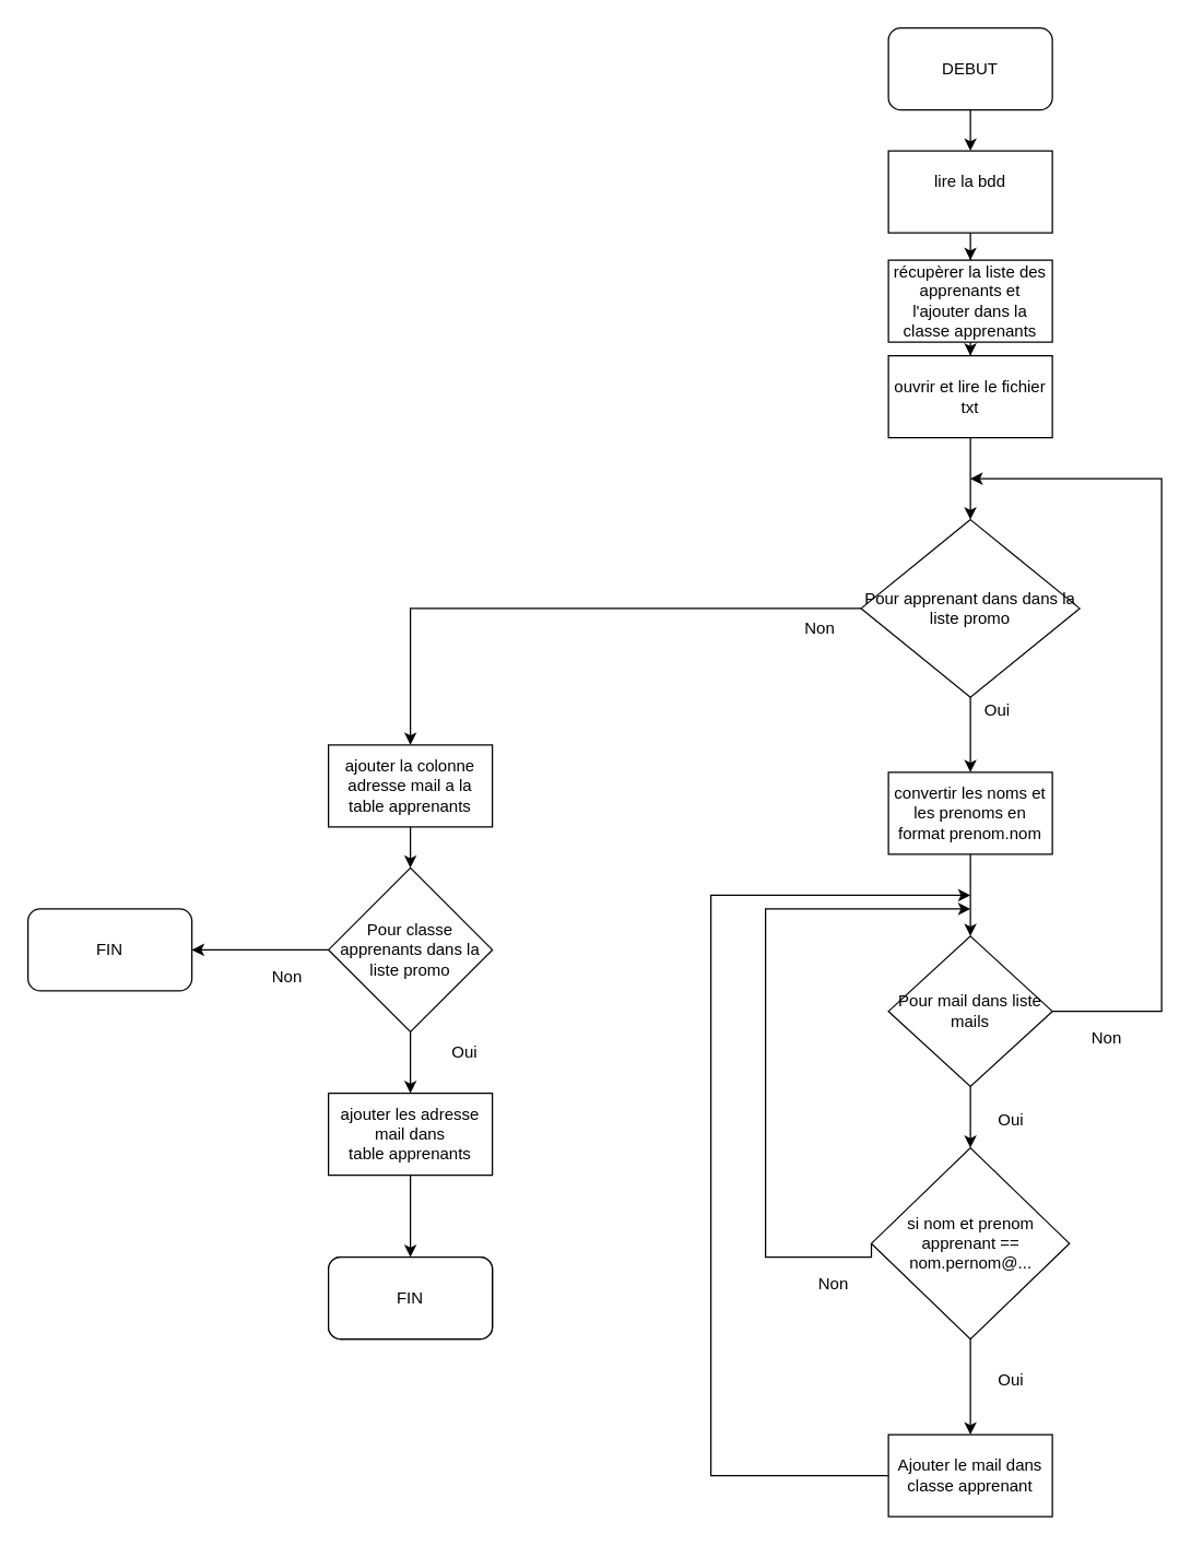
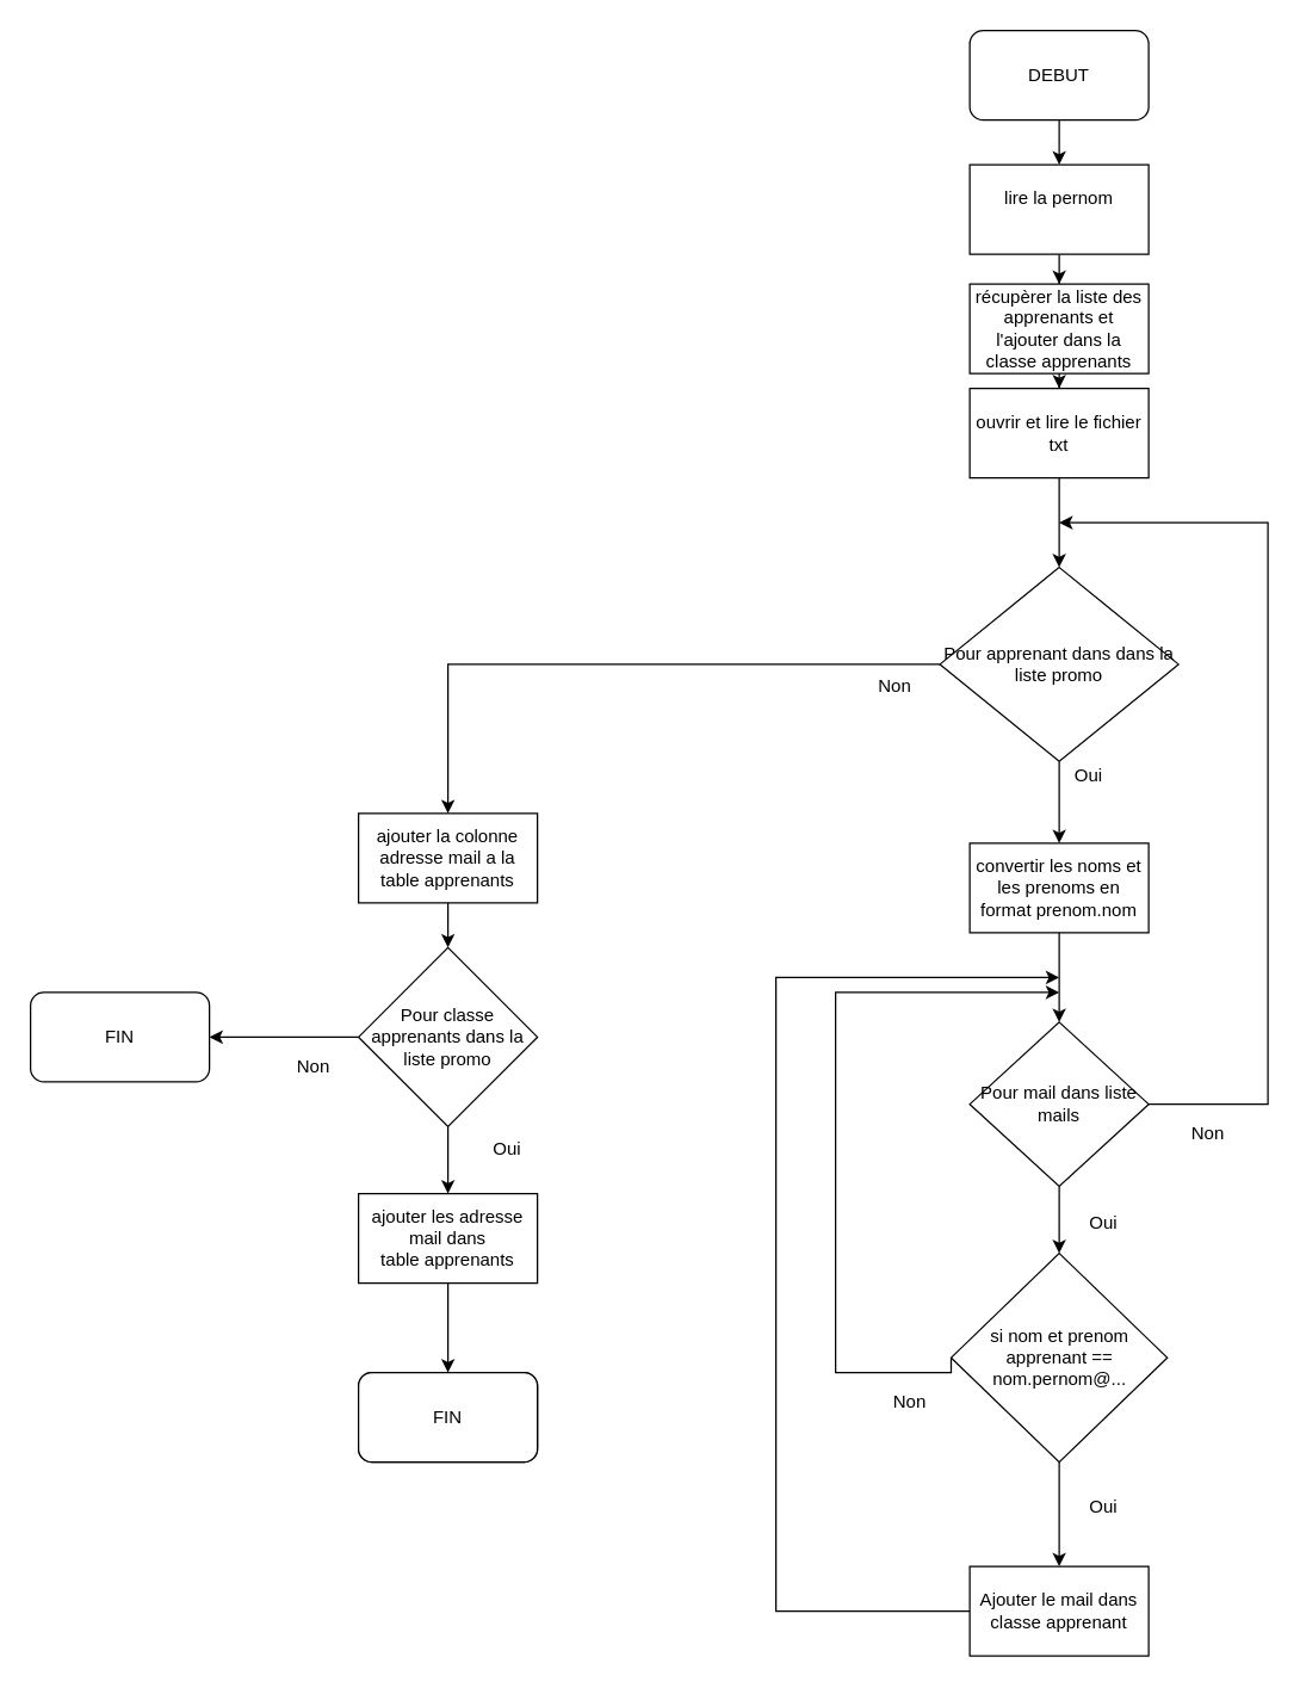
  <mxCell id="0" />
  <mxCell id="1" parent="0" />
  <mxCell id="2" style="edgeStyle=orthogonalEdgeStyle;rounded=0;orthogonalLoop=1;jettySize=auto;html=1;entryX=0.5;entryY=0;entryDx=0;entryDy=0;" parent="1" source="3" target="5" edge="1"><mxGeometry relative="1" as="geometry" /></mxCell>
  <mxCell id="3" value="DEBUT" style="rounded=1;whiteSpace=wrap;html=1;" parent="1" vertex="1"><mxGeometry x="650" y="20" width="120" height="60" as="geometry" /></mxCell>
  <mxCell id="4" style="edgeStyle=orthogonalEdgeStyle;rounded=0;orthogonalLoop=1;jettySize=auto;html=1;entryX=0.5;entryY=0;entryDx=0;entryDy=0;" parent="1" source="5" target="7" edge="1"><mxGeometry relative="1" as="geometry" /></mxCell>
- <mxCell id="5" value="&lt;div&gt;lire la bdd&lt;/div&gt;&lt;div&gt;&lt;br&gt;&lt;/div&gt;" style="rounded=0;whiteSpace=wrap;html=1;" parent="1" vertex="1"><mxGeometry x="650" y="110" width="120" height="60" as="geometry" /></mxCell>
+ <mxCell id="5" value="&lt;div&gt;lire la pernom&lt;/div&gt;&lt;div&gt;&lt;br&gt;&lt;/div&gt;" style="rounded=0;whiteSpace=wrap;html=1;" parent="1" vertex="1"><mxGeometry x="650" y="110" width="120" height="60" as="geometry" /></mxCell>
  <mxCell id="6" style="edgeStyle=orthogonalEdgeStyle;rounded=0;orthogonalLoop=1;jettySize=auto;html=1;entryX=0.5;entryY=0;entryDx=0;entryDy=0;" parent="1" source="7" target="9" edge="1"><mxGeometry relative="1" as="geometry" /></mxCell>
  <mxCell id="7" value="récupèrer la liste des apprenants et l'ajouter dans la classe apprenants" style="rounded=0;whiteSpace=wrap;html=1;" parent="1" vertex="1"><mxGeometry x="650" y="190" width="120" height="60" as="geometry" /></mxCell>
  <mxCell id="8" style="edgeStyle=orthogonalEdgeStyle;rounded=0;orthogonalLoop=1;jettySize=auto;html=1;entryX=0.5;entryY=0;entryDx=0;entryDy=0;" parent="1" source="9" target="21" edge="1"><mxGeometry relative="1" as="geometry" /></mxCell>
  <mxCell id="9" value="ouvrir et lire le fichier txt" style="rounded=0;whiteSpace=wrap;html=1;" parent="1" vertex="1"><mxGeometry x="650" y="260" width="120" height="60" as="geometry" /></mxCell>
  <mxCell id="10" style="edgeStyle=orthogonalEdgeStyle;rounded=0;orthogonalLoop=1;jettySize=auto;html=1;" edge="1" parent="1" source="11"><mxGeometry relative="1" as="geometry"><mxPoint x="710" y="655" as="targetPoint" /><Array as="points"><mxPoint x="520" y="1080" /><mxPoint x="520" y="655" /></Array></mxGeometry></mxCell>
  <mxCell id="11" value="Ajouter le mail dans classe apprenant" style="rounded=0;whiteSpace=wrap;html=1;" parent="1" vertex="1"><mxGeometry x="650" y="1050" width="120" height="60" as="geometry" /></mxCell>
  <mxCell id="12" value="" style="edgeStyle=orthogonalEdgeStyle;rounded=0;orthogonalLoop=1;jettySize=auto;html=1;" edge="1" parent="1" source="13" target="31"><mxGeometry relative="1" as="geometry" /></mxCell>
  <mxCell id="13" value="ajouter la colonne adresse mail a la table apprenants" style="rounded=0;whiteSpace=wrap;html=1;" parent="1" vertex="1"><mxGeometry x="240" y="545" width="120" height="60" as="geometry" /></mxCell>
  <mxCell id="14" style="edgeStyle=orthogonalEdgeStyle;rounded=0;orthogonalLoop=1;jettySize=auto;html=1;" parent="1" source="15" edge="1"><mxGeometry relative="1" as="geometry"><mxPoint x="300" y="920" as="targetPoint" /></mxGeometry></mxCell>
  <mxCell id="15" value="&lt;div&gt;ajouter les adresse mail dans&lt;/div&gt;&lt;div&gt; table apprenants&lt;/div&gt;" style="rounded=0;whiteSpace=wrap;html=1;" parent="1" vertex="1"><mxGeometry x="240" y="800" width="120" height="60" as="geometry" /></mxCell>
  <mxCell id="16" style="edgeStyle=orthogonalEdgeStyle;rounded=0;orthogonalLoop=1;jettySize=auto;html=1;entryX=0.5;entryY=0;entryDx=0;entryDy=0;" parent="1" source="18" target="11" edge="1"><mxGeometry relative="1" as="geometry" /></mxCell>
  <mxCell id="17" style="edgeStyle=orthogonalEdgeStyle;rounded=0;orthogonalLoop=1;jettySize=auto;html=1;exitX=0;exitY=0.5;exitDx=0;exitDy=0;" edge="1" parent="1" source="18"><mxGeometry relative="1" as="geometry"><mxPoint x="710" y="665" as="targetPoint" /><Array as="points"><mxPoint x="560" y="920" /><mxPoint x="560" y="665" /></Array></mxGeometry></mxCell>
  <mxCell id="18" value="si nom et prenom apprenant == nom.pernom@..." style="rhombus;whiteSpace=wrap;html=1;" parent="1" vertex="1"><mxGeometry x="637.5" y="840" width="145" height="140" as="geometry" /></mxCell>
  <mxCell id="19" value="" style="edgeStyle=orthogonalEdgeStyle;rounded=0;orthogonalLoop=1;jettySize=auto;html=1;" edge="1" parent="1" source="21" target="25"><mxGeometry relative="1" as="geometry" /></mxCell>
  <mxCell id="20" style="edgeStyle=orthogonalEdgeStyle;rounded=0;orthogonalLoop=1;jettySize=auto;html=1;entryX=0.5;entryY=0;entryDx=0;entryDy=0;" edge="1" parent="1" source="21" target="13"><mxGeometry relative="1" as="geometry" /></mxCell>
  <mxCell id="21" value="Pour apprenant dans dans la liste promo " style="rhombus;whiteSpace=wrap;html=1;" parent="1" vertex="1"><mxGeometry x="630" y="380" width="160" height="130" as="geometry" /></mxCell>
  <mxCell id="22" value="Oui" style="text;html=1;strokeColor=none;fillColor=none;align=center;verticalAlign=middle;whiteSpace=wrap;rounded=0;" parent="1" vertex="1"><mxGeometry x="710" y="510" width="40" height="20" as="geometry" /></mxCell>
  <mxCell id="23" value="Fin" style="rounded=1;whiteSpace=wrap;html=1;" parent="1" vertex="1"><mxGeometry x="240" y="920" width="120" height="60" as="geometry" /></mxCell>
  <mxCell id="24" value="" style="edgeStyle=orthogonalEdgeStyle;rounded=0;orthogonalLoop=1;jettySize=auto;html=1;" edge="1" parent="1" source="25" target="28"><mxGeometry relative="1" as="geometry" /></mxCell>
  <mxCell id="25" value="convertir les noms et les prenoms en format prenom.nom " style="rounded=0;whiteSpace=wrap;html=1;" vertex="1" parent="1"><mxGeometry x="650" y="565" width="120" height="60" as="geometry" /></mxCell>
  <mxCell id="26" value="" style="edgeStyle=orthogonalEdgeStyle;rounded=0;orthogonalLoop=1;jettySize=auto;html=1;" edge="1" parent="1" source="28" target="18"><mxGeometry relative="1" as="geometry" /></mxCell>
  <mxCell id="27" style="edgeStyle=orthogonalEdgeStyle;rounded=0;orthogonalLoop=1;jettySize=auto;html=1;" edge="1" parent="1" source="28"><mxGeometry relative="1" as="geometry"><mxPoint x="710" y="350" as="targetPoint" /><Array as="points"><mxPoint x="850" y="740" /><mxPoint x="850" y="350" /></Array></mxGeometry></mxCell>
  <mxCell id="28" value="Pour mail dans liste mails" style="rhombus;whiteSpace=wrap;html=1;" vertex="1" parent="1"><mxGeometry x="650" y="685" width="120" height="110" as="geometry" /></mxCell>
  <mxCell id="29" style="edgeStyle=orthogonalEdgeStyle;rounded=0;orthogonalLoop=1;jettySize=auto;html=1;entryX=0.5;entryY=0;entryDx=0;entryDy=0;" edge="1" parent="1" source="31" target="15"><mxGeometry relative="1" as="geometry" /></mxCell>
  <mxCell id="30" value="" style="edgeStyle=orthogonalEdgeStyle;rounded=0;orthogonalLoop=1;jettySize=auto;html=1;" edge="1" parent="1" source="31" target="33"><mxGeometry relative="1" as="geometry" /></mxCell>
  <mxCell id="31" value="Pour classe apprenants dans la liste promo" style="rhombus;whiteSpace=wrap;html=1;" vertex="1" parent="1"><mxGeometry x="240" y="635" width="120" height="120" as="geometry" /></mxCell>
  <mxCell id="32" value="FIN" style="rounded=1;whiteSpace=wrap;html=1;" vertex="1" parent="1"><mxGeometry x="240" y="920" width="120" height="60" as="geometry" /></mxCell>
  <mxCell id="33" value="FIN" style="rounded=1;whiteSpace=wrap;html=1;" vertex="1" parent="1"><mxGeometry x="20" y="665" width="120" height="60" as="geometry" /></mxCell>
  <mxCell id="34" value="Non" style="text;html=1;strokeColor=none;fillColor=none;align=center;verticalAlign=middle;whiteSpace=wrap;rounded=0;" vertex="1" parent="1"><mxGeometry x="580" y="450" width="40" height="20" as="geometry" /></mxCell>
  <mxCell id="35" value="Oui" style="text;html=1;strokeColor=none;fillColor=none;align=center;verticalAlign=middle;whiteSpace=wrap;rounded=0;" vertex="1" parent="1"><mxGeometry x="720" y="810" width="40" height="20" as="geometry" /></mxCell>
  <mxCell id="36" value="Non" style="text;html=1;strokeColor=none;fillColor=none;align=center;verticalAlign=middle;whiteSpace=wrap;rounded=0;" vertex="1" parent="1"><mxGeometry x="790" y="750" width="40" height="20" as="geometry" /></mxCell>
  <mxCell id="37" value="Oui" style="text;html=1;strokeColor=none;fillColor=none;align=center;verticalAlign=middle;whiteSpace=wrap;rounded=0;" vertex="1" parent="1"><mxGeometry x="720" y="1000" width="40" height="20" as="geometry" /></mxCell>
  <mxCell id="38" value="Non" style="text;html=1;strokeColor=none;fillColor=none;align=center;verticalAlign=middle;whiteSpace=wrap;rounded=0;" vertex="1" parent="1"><mxGeometry x="590" y="930" width="40" height="20" as="geometry" /></mxCell>
  <mxCell id="39" value="Oui" style="text;html=1;strokeColor=none;fillColor=none;align=center;verticalAlign=middle;whiteSpace=wrap;rounded=0;" vertex="1" parent="1"><mxGeometry x="320" y="760" width="40" height="20" as="geometry" /></mxCell>
  <mxCell id="40" value="Non" style="text;html=1;strokeColor=none;fillColor=none;align=center;verticalAlign=middle;whiteSpace=wrap;rounded=0;" vertex="1" parent="1"><mxGeometry x="190" y="705" width="40" height="20" as="geometry" /></mxCell>
